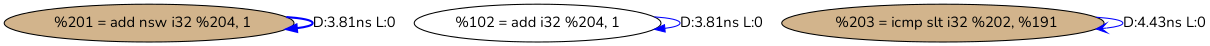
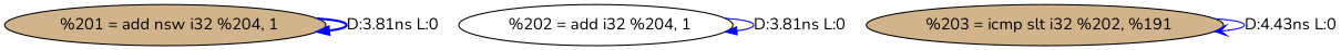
  digraph {
    fontname=Nunito
    node [style=filled fillcolor=tan fontname=Nunito]
    edge [color=blue style=solid arrowhead=normal fontname=Nunito]
    n1 [label="  %201 = add nsw i32 %204, 1"]
-   n2 [label="%102 = add i32 %204, 1" fillcolor=white]
+   n2 [label="  %202 = add i32 %204, 1" fillcolor=white]
    n3 [label="  %203 = icmp slt i32 %202, %191"]
    n1 -> n1 [label="D:3.81ns L:0" style=bold]
    n2 -> n2 [label="D:3.81ns L:0"]
    n3 -> n3 [label="D:4.43ns L:0" arrowhead=vee]
  }
